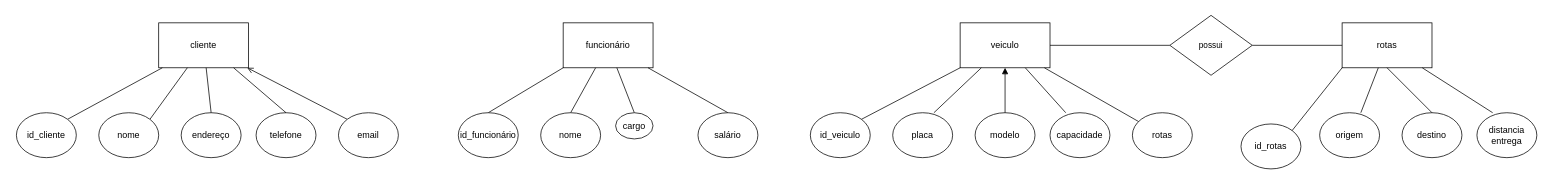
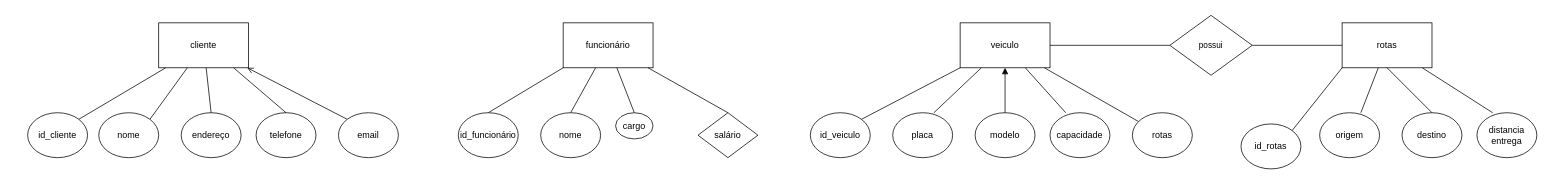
  <mxCell id="0" />
  <mxCell id="1" parent="0" />
  <mxCell id="2" value="cliente" style="rounded=0;whiteSpace=wrap;html=1;" vertex="1" parent="1"><mxGeometry x="210" y="30" width="120" height="60" as="geometry" /></mxCell>
  <mxCell id="3" style="rounded=0;orthogonalLoop=1;jettySize=auto;html=1;exitX=1;exitY=0;exitDx=0;exitDy=0;endArrow=none;endFill=0;" edge="1" parent="1" source="4" target="2"><mxGeometry relative="1" as="geometry"><mxPoint x="110" y="110" as="targetPoint" /></mxGeometry></mxCell>
- <mxCell id="4" value="id_cliente" style="ellipse;whiteSpace=wrap;html=1;" vertex="1" parent="1"><mxGeometry x="20" y="150" width="80" height="60" as="geometry" /></mxCell>
+ <mxCell id="4" value="id_cliente" style="ellipse;whiteSpace=wrap;html=1;" vertex="1" parent="1"><mxGeometry x="35" y="150" width="80" height="60" as="geometry" /></mxCell>
  <mxCell id="5" style="rounded=0;orthogonalLoop=1;jettySize=auto;html=1;exitX=1;exitY=0;exitDx=0;exitDy=0;endArrow=none;endFill=0;" edge="1" parent="1" source="6" target="2"><mxGeometry relative="1" as="geometry" /></mxCell>
  <mxCell id="6" value="nome" style="ellipse;whiteSpace=wrap;html=1;" vertex="1" parent="1"><mxGeometry x="130" y="150" width="80" height="60" as="geometry" /></mxCell>
  <mxCell id="7" value="endereço" style="ellipse;whiteSpace=wrap;html=1;" vertex="1" parent="1"><mxGeometry x="240" y="150" width="80" height="60" as="geometry" /></mxCell>
  <mxCell id="8" value="telefone" style="ellipse;whiteSpace=wrap;html=1;" vertex="1" parent="1"><mxGeometry x="340" y="150" width="80" height="60" as="geometry" /></mxCell>
  <mxCell id="9" style="edgeStyle=none;rounded=0;orthogonalLoop=1;jettySize=auto;html=1;exitX=0;exitY=0;exitDx=0;exitDy=0;strokeColor=default;align=center;verticalAlign=middle;fontFamily=Helvetica;fontSize=11;fontColor=default;labelBackgroundColor=default;endArrow=open;endFill=0;" edge="1" parent="1" source="10" target="2"><mxGeometry relative="1" as="geometry" /></mxCell>
  <mxCell id="10" value="email" style="ellipse;whiteSpace=wrap;html=1;" vertex="1" parent="1"><mxGeometry x="450" y="150" width="80" height="60" as="geometry" /></mxCell>
  <mxCell id="11" value="funcionário" style="rounded=0;whiteSpace=wrap;html=1;" vertex="1" parent="1"><mxGeometry x="750" y="30" width="120" height="60" as="geometry" /></mxCell>
  <mxCell id="12" style="edgeStyle=none;rounded=0;orthogonalLoop=1;jettySize=auto;html=1;exitX=0.5;exitY=0;exitDx=0;exitDy=0;entryX=0;entryY=1;entryDx=0;entryDy=0;strokeColor=default;align=center;verticalAlign=middle;fontFamily=Helvetica;fontSize=11;fontColor=default;labelBackgroundColor=default;endArrow=none;endFill=0;" edge="1" parent="1" source="13" target="11"><mxGeometry relative="1" as="geometry" /></mxCell>
  <mxCell id="13" value="id_funcionário" style="ellipse;whiteSpace=wrap;html=1;" vertex="1" parent="1"><mxGeometry x="610" y="150" width="80" height="60" as="geometry" /></mxCell>
  <mxCell id="14" style="edgeStyle=none;rounded=0;orthogonalLoop=1;jettySize=auto;html=1;exitX=0.5;exitY=0;exitDx=0;exitDy=0;strokeColor=default;align=center;verticalAlign=middle;fontFamily=Helvetica;fontSize=11;fontColor=default;labelBackgroundColor=default;endArrow=none;endFill=0;" edge="1" parent="1" source="15" target="11"><mxGeometry relative="1" as="geometry" /></mxCell>
  <mxCell id="15" value="nome" style="ellipse;whiteSpace=wrap;html=1;" vertex="1" parent="1"><mxGeometry x="720" y="150" width="80" height="60" as="geometry" /></mxCell>
  <mxCell id="16" style="edgeStyle=none;rounded=0;orthogonalLoop=1;jettySize=auto;html=1;exitX=0.5;exitY=0;exitDx=0;exitDy=0;strokeColor=default;align=center;verticalAlign=middle;fontFamily=Helvetica;fontSize=11;fontColor=default;labelBackgroundColor=default;endArrow=none;endFill=0;" edge="1" parent="1" source="17" target="11"><mxGeometry relative="1" as="geometry" /></mxCell>
  <mxCell id="17" value="cargo" style="ellipse;whiteSpace=wrap;html=1;" vertex="1" parent="1"><mxGeometry x="820" y="150" width="50" height="35" as="geometry" /></mxCell>
  <mxCell id="18" style="edgeStyle=none;rounded=0;orthogonalLoop=1;jettySize=auto;html=1;exitX=0.5;exitY=0;exitDx=0;exitDy=0;strokeColor=default;align=center;verticalAlign=middle;fontFamily=Helvetica;fontSize=11;fontColor=default;labelBackgroundColor=default;endArrow=none;endFill=0;" edge="1" parent="1" source="19" target="11"><mxGeometry relative="1" as="geometry" /></mxCell>
- <mxCell id="19" value="salário" style="ellipse;whiteSpace=wrap;html=1;" vertex="1" parent="1"><mxGeometry x="930" y="150" width="80" height="60" as="geometry" /></mxCell>
+ <mxCell id="19" value="salário" style="rhombus;whiteSpace=wrap;html=1;" vertex="1" parent="1"><mxGeometry x="930" y="150" width="80" height="60" as="geometry" /></mxCell>
  <mxCell id="20" value="veiculo" style="rounded=0;whiteSpace=wrap;html=1;" vertex="1" parent="1"><mxGeometry x="1280" y="30" width="120" height="60" as="geometry" /></mxCell>
  <mxCell id="21" value="id_veiculo" style="ellipse;whiteSpace=wrap;html=1;" vertex="1" parent="1"><mxGeometry x="1080" y="150" width="80" height="60" as="geometry" /></mxCell>
  <mxCell id="22" value="placa" style="ellipse;whiteSpace=wrap;html=1;" vertex="1" parent="1"><mxGeometry x="1190" y="150" width="80" height="60" as="geometry" /></mxCell>
  <mxCell id="23" value="modelo" style="ellipse;whiteSpace=wrap;html=1;" vertex="1" parent="1"><mxGeometry x="1300" y="150" width="80" height="60" as="geometry" /></mxCell>
  <mxCell id="24" value="capacidade" style="ellipse;whiteSpace=wrap;html=1;" vertex="1" parent="1"><mxGeometry x="1400" y="150" width="80" height="60" as="geometry" /></mxCell>
  <mxCell id="25" value="rotas" style="ellipse;whiteSpace=wrap;html=1;" vertex="1" parent="1"><mxGeometry x="1510" y="150" width="80" height="60" as="geometry" /></mxCell>
  <mxCell id="26" value="" style="endArrow=none;html=1;rounded=0;entryX=0;entryY=1;entryDx=0;entryDy=0;exitX=1;exitY=0;exitDx=0;exitDy=0;" edge="1" parent="1" source="21" target="20"><mxGeometry width="50" height="50" relative="1" as="geometry"><mxPoint x="1140" y="160" as="sourcePoint" /><mxPoint x="1190" y="110" as="targetPoint" /></mxGeometry></mxCell>
  <mxCell id="27" value="" style="endArrow=none;html=1;rounded=0;" edge="1" parent="1" target="20"><mxGeometry width="50" height="50" relative="1" as="geometry"><mxPoint x="1245" y="150" as="sourcePoint" /><mxPoint x="1295" y="100" as="targetPoint" /></mxGeometry></mxCell>
  <mxCell id="28" value="" style="endArrow=block;html=1;rounded=0;entryX=0.5;entryY=1;entryDx=0;entryDy=0;exitX=0.5;exitY=0;exitDx=0;exitDy=0;" edge="1" parent="1" source="23" target="20"><mxGeometry width="50" height="50" relative="1" as="geometry"><mxPoint x="1320" y="120" as="sourcePoint" /><mxPoint x="1379" y="62" as="targetPoint" /></mxGeometry></mxCell>
  <mxCell id="29" value="" style="endArrow=none;html=1;rounded=0;" edge="1" parent="1" target="20"><mxGeometry width="50" height="50" relative="1" as="geometry"><mxPoint x="1421" y="150" as="sourcePoint" /><mxPoint x="1480" y="92" as="targetPoint" /></mxGeometry></mxCell>
  <mxCell id="30" value="" style="endArrow=none;html=1;rounded=0;" edge="1" parent="1" source="25" target="20"><mxGeometry width="50" height="50" relative="1" as="geometry"><mxPoint x="1520" y="150" as="sourcePoint" /><mxPoint x="1570" y="100" as="targetPoint" /><Array as="points" /></mxGeometry></mxCell>
  <mxCell id="31" style="edgeStyle=none;rounded=0;orthogonalLoop=1;jettySize=auto;html=1;exitX=0.5;exitY=0;exitDx=0;exitDy=0;strokeColor=default;align=center;verticalAlign=middle;fontFamily=Helvetica;fontSize=11;fontColor=default;labelBackgroundColor=default;endArrow=none;endFill=0;" edge="1" parent="1" source="7" target="2"><mxGeometry relative="1" as="geometry" /></mxCell>
  <mxCell id="32" style="edgeStyle=none;rounded=0;orthogonalLoop=1;jettySize=auto;html=1;exitX=0.5;exitY=0;exitDx=0;exitDy=0;strokeColor=default;align=center;verticalAlign=middle;fontFamily=Helvetica;fontSize=11;fontColor=default;labelBackgroundColor=default;endArrow=none;endFill=0;" edge="1" parent="1" source="8"><mxGeometry relative="1" as="geometry"><mxPoint x="310" y="90" as="targetPoint" /></mxGeometry></mxCell>
  <mxCell id="33" value="rotas" style="rounded=0;whiteSpace=wrap;html=1;" vertex="1" parent="1"><mxGeometry x="1790" y="30" width="120" height="60" as="geometry" /></mxCell>
  <mxCell id="34" value="id_rotas" style="ellipse;whiteSpace=wrap;html=1;" vertex="1" parent="1"><mxGeometry x="1655" y="165" width="80" height="60" as="geometry" /></mxCell>
  <mxCell id="35" value="origem" style="ellipse;whiteSpace=wrap;html=1;" vertex="1" parent="1"><mxGeometry x="1760" y="150" width="80" height="60" as="geometry" /></mxCell>
  <mxCell id="36" value="destino" style="ellipse;whiteSpace=wrap;html=1;" vertex="1" parent="1"><mxGeometry x="1870" y="150" width="80" height="60" as="geometry" /></mxCell>
  <mxCell id="37" value="distancia entrega" style="ellipse;whiteSpace=wrap;html=1;" vertex="1" parent="1"><mxGeometry x="1970" y="150" width="80" height="60" as="geometry" /></mxCell>
  <mxCell id="38" value="" style="endArrow=none;html=1;rounded=0;entryX=0;entryY=1;entryDx=0;entryDy=0;exitX=1;exitY=0;exitDx=0;exitDy=0;" edge="1" parent="1" source="34" target="33"><mxGeometry width="50" height="50" relative="1" as="geometry"><mxPoint x="1710" y="160" as="sourcePoint" /><mxPoint x="1760" y="110" as="targetPoint" /></mxGeometry></mxCell>
  <mxCell id="39" value="" style="endArrow=none;html=1;rounded=0;" edge="1" parent="1" target="33"><mxGeometry width="50" height="50" relative="1" as="geometry"><mxPoint x="1815" y="150" as="sourcePoint" /><mxPoint x="1865" y="100" as="targetPoint" /></mxGeometry></mxCell>
  <mxCell id="40" value="" style="endArrow=none;html=1;rounded=0;entryX=0.5;entryY=1;entryDx=0;entryDy=0;exitX=0.5;exitY=0;exitDx=0;exitDy=0;" edge="1" parent="1" source="36" target="33"><mxGeometry width="50" height="50" relative="1" as="geometry"><mxPoint x="1890" y="120" as="sourcePoint" /><mxPoint x="1949" y="62" as="targetPoint" /></mxGeometry></mxCell>
  <mxCell id="41" value="" style="endArrow=none;html=1;rounded=0;" edge="1" parent="1" target="33"><mxGeometry width="50" height="50" relative="1" as="geometry"><mxPoint x="1991" y="150" as="sourcePoint" /><mxPoint x="2050" y="92" as="targetPoint" /></mxGeometry></mxCell>
  <mxCell id="42" style="edgeStyle=none;rounded=0;orthogonalLoop=1;jettySize=auto;html=1;exitX=1;exitY=0.5;exitDx=0;exitDy=0;strokeColor=default;align=center;verticalAlign=middle;fontFamily=Helvetica;fontSize=11;fontColor=default;labelBackgroundColor=default;endArrow=none;endFill=0;" edge="1" parent="1" source="44" target="33"><mxGeometry relative="1" as="geometry" /></mxCell>
  <mxCell id="43" style="edgeStyle=none;rounded=0;orthogonalLoop=1;jettySize=auto;html=1;exitX=0;exitY=0.5;exitDx=0;exitDy=0;strokeColor=default;align=center;verticalAlign=middle;fontFamily=Helvetica;fontSize=11;fontColor=default;labelBackgroundColor=default;endArrow=none;endFill=0;" edge="1" parent="1" source="44" target="20"><mxGeometry relative="1" as="geometry" /></mxCell>
  <mxCell id="44" value="possui" style="rhombus;whiteSpace=wrap;html=1;fontFamily=Helvetica;fontSize=11;fontColor=default;labelBackgroundColor=default;" vertex="1" parent="1"><mxGeometry x="1560" y="20" width="110" height="80" as="geometry" /></mxCell>
  <mxCell id="45" style="edgeStyle=none;rounded=0;orthogonalLoop=1;jettySize=auto;html=1;exitX=1;exitY=0.5;exitDx=0;exitDy=0;strokeColor=default;align=center;verticalAlign=middle;fontFamily=Helvetica;fontSize=11;fontColor=default;labelBackgroundColor=default;endArrow=none;endFill=0;" edge="1" parent="1"><mxGeometry relative="1" as="geometry"><mxPoint x="1120" y="60" as="sourcePoint" /><mxPoint x="1120" y="60" as="targetPoint" /></mxGeometry></mxCell>
